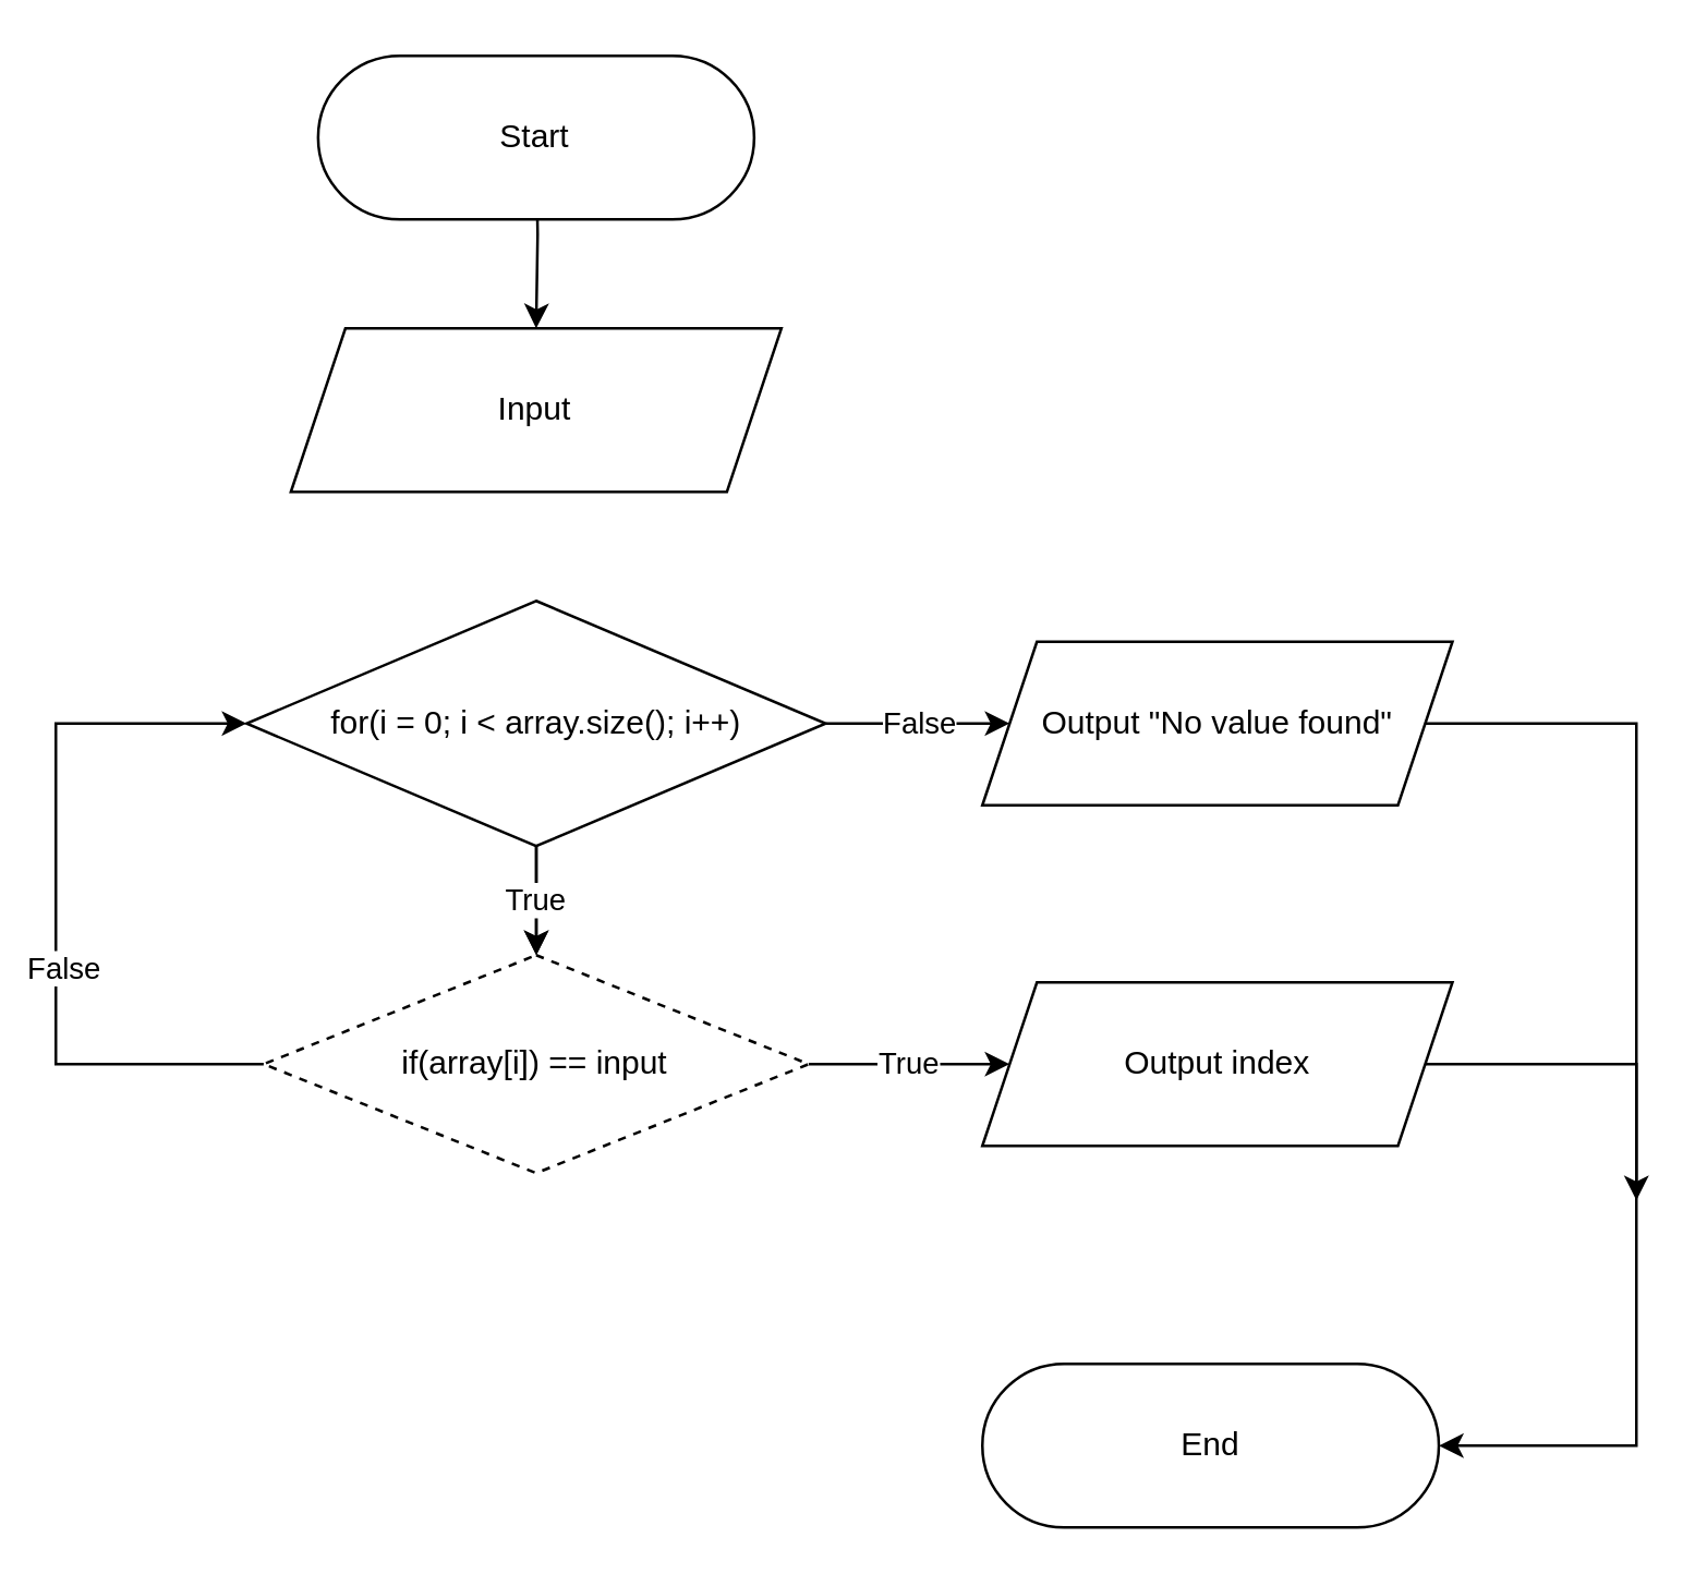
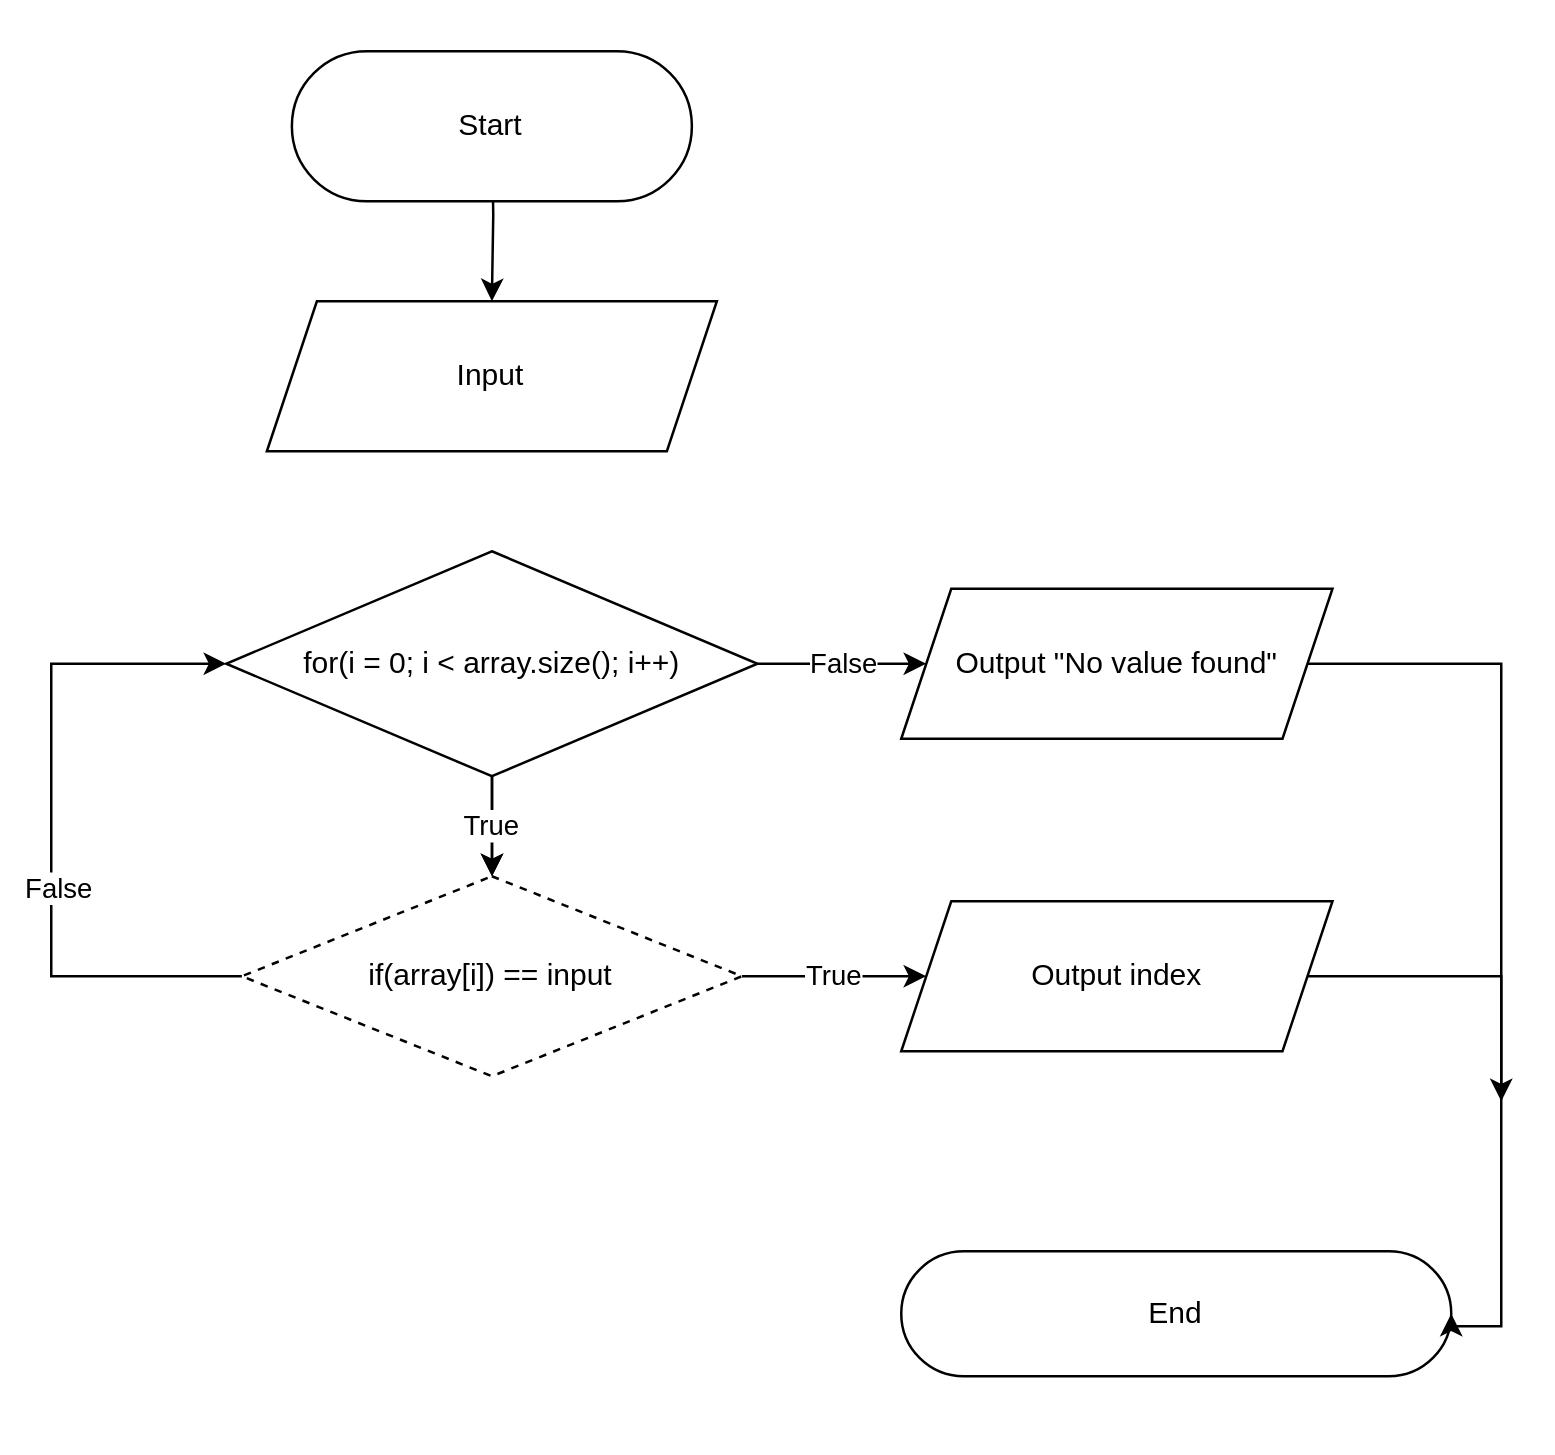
  <mxCell id="0" />
  <mxCell id="1" parent="0" />
  <mxCell id="2" style="edgeStyle=orthogonalEdgeStyle;rounded=0;orthogonalLoop=1;jettySize=auto;html=1;entryX=0.5;entryY=0;entryDx=0;entryDy=0;" edge="1" parent="1" target="4"><mxGeometry relative="1" as="geometry"><mxPoint x="196.25" y="50" as="sourcePoint" /></mxGeometry></mxCell>
  <mxCell id="3" value="&lt;font style=&quot;font-size: 12px&quot;&gt;Start&lt;/font&gt;" style="rounded=1;whiteSpace=wrap;html=1;arcSize=50;" vertex="1" parent="1"><mxGeometry x="116.25" y="20" width="160" height="60" as="geometry" /></mxCell>
  <mxCell id="4" value="&lt;font style=&quot;font-size: 12px&quot;&gt;Input&lt;/font&gt;" style="shape=parallelogram;perimeter=parallelogramPerimeter;whiteSpace=wrap;html=1;fixedSize=1;" vertex="1" parent="1"><mxGeometry x="106.25" y="120" width="180" height="60" as="geometry" /></mxCell>
  <mxCell id="5" value="" style="edgeStyle=orthogonalEdgeStyle;rounded=0;orthogonalLoop=1;jettySize=auto;html=1;" edge="1" parent="1" source="8" target="12"><mxGeometry relative="1" as="geometry" /></mxCell>
  <mxCell id="6" value="True" style="edgeStyle=orthogonalEdgeStyle;rounded=0;orthogonalLoop=1;jettySize=auto;html=1;" edge="1" parent="1" source="8" target="12"><mxGeometry relative="1" as="geometry" /></mxCell>
  <mxCell id="7" value="False" style="edgeStyle=orthogonalEdgeStyle;rounded=0;orthogonalLoop=1;jettySize=auto;html=1;entryX=0;entryY=0.5;entryDx=0;entryDy=0;" edge="1" parent="1"><mxGeometry relative="1" as="geometry"><mxPoint x="302.5" y="265" as="sourcePoint" /><mxPoint x="370" y="265" as="targetPoint" /></mxGeometry></mxCell>
  <mxCell id="8" value="for(i = 0; i &amp;lt; array.size(); i++)" style="rhombus;whiteSpace=wrap;html=1;" vertex="1" parent="1"><mxGeometry x="90" y="220" width="212.5" height="90" as="geometry" /></mxCell>
  <mxCell id="9" value="True" style="edgeStyle=orthogonalEdgeStyle;rounded=0;orthogonalLoop=1;jettySize=auto;html=1;entryX=0;entryY=0.5;entryDx=0;entryDy=0;" edge="1" parent="1" source="12" target="14"><mxGeometry relative="1" as="geometry" /></mxCell>
  <mxCell id="10" style="edgeStyle=orthogonalEdgeStyle;rounded=0;orthogonalLoop=1;jettySize=auto;html=1;entryX=0;entryY=0.5;entryDx=0;entryDy=0;" edge="1" parent="1" source="12" target="8"><mxGeometry relative="1" as="geometry"><Array as="points"><mxPoint x="20" y="390" /><mxPoint x="20" y="265" /></Array></mxGeometry></mxCell>
  <mxCell id="11" value="False" style="edgeLabel;html=1;align=center;verticalAlign=middle;resizable=0;points=[];" vertex="1" connectable="0" parent="10"><mxGeometry x="-0.172" y="-1" relative="1" as="geometry"><mxPoint x="1" as="offset" /></mxGeometry></mxCell>
  <mxCell id="12" value="if(array[i]) == input" style="rhombus;whiteSpace=wrap;html=1;dashed=1;" vertex="1" parent="1"><mxGeometry x="96.25" y="350" width="200" height="80" as="geometry" /></mxCell>
  <mxCell id="13" style="edgeStyle=orthogonalEdgeStyle;rounded=0;orthogonalLoop=1;jettySize=auto;html=1;" edge="1" parent="1" source="14"><mxGeometry relative="1" as="geometry"><mxPoint x="600" y="440" as="targetPoint" /><Array as="points"><mxPoint x="600" y="390" /><mxPoint x="600" y="440" /></Array></mxGeometry></mxCell>
  <mxCell id="14" value="Output index" style="shape=parallelogram;perimeter=parallelogramPerimeter;whiteSpace=wrap;html=1;fixedSize=1;" vertex="1" parent="1"><mxGeometry x="360" y="360" width="172.5" height="60" as="geometry" /></mxCell>
- <mxCell id="15" value="End" style="rounded=1;whiteSpace=wrap;html=1;arcSize=50;" vertex="1" parent="1"><mxGeometry x="360" y="500" width="167.5" height="60" as="geometry" /></mxCell>
+ <mxCell id="15" value="End" style="rounded=1;whiteSpace=wrap;html=1;arcSize=50;" vertex="1" parent="1"><mxGeometry x="360" y="500" width="220" height="50" as="geometry" /></mxCell>
  <mxCell id="16" style="edgeStyle=orthogonalEdgeStyle;rounded=0;orthogonalLoop=1;jettySize=auto;html=1;entryX=1;entryY=0.5;entryDx=0;entryDy=0;" edge="1" parent="1" source="17" target="15"><mxGeometry relative="1" as="geometry"><Array as="points"><mxPoint x="600" y="265" /><mxPoint x="600" y="530" /></Array></mxGeometry></mxCell>
  <mxCell id="17" value="Output &quot;No value found&quot;" style="shape=parallelogram;perimeter=parallelogramPerimeter;whiteSpace=wrap;html=1;fixedSize=1;" vertex="1" parent="1"><mxGeometry x="360" y="235" width="172.5" height="60" as="geometry" /></mxCell>
